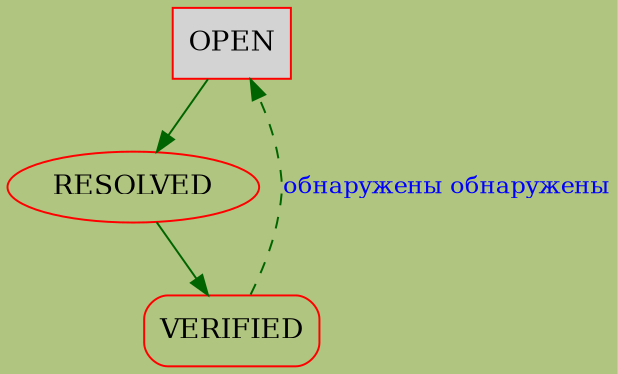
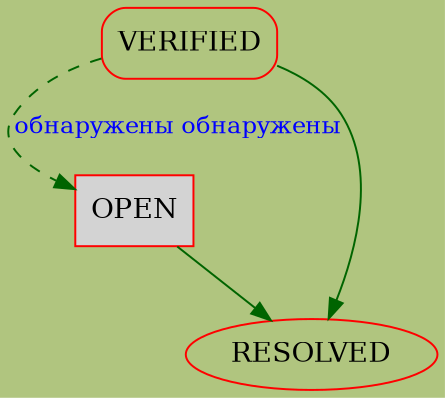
  digraph {
    bgcolor="#b0c57f"
    rankdir=TB
    node [color=red fontsize=14 shape=rectangle]
    edge [color=darkgreen fontcolor=blue fontsize=12]
    OPEN [fillcolor=lightgrey style=filled]
    RESOLVED [shape=""]
    VERIFIED [style=rounded]
    OPEN -> RESOLVED
-   RESOLVED -> VERIFIED
+   VERIFIED -> RESOLVED
    VERIFIED -> OPEN [label="обнаружены обнаружены" style=dashed]
  }
